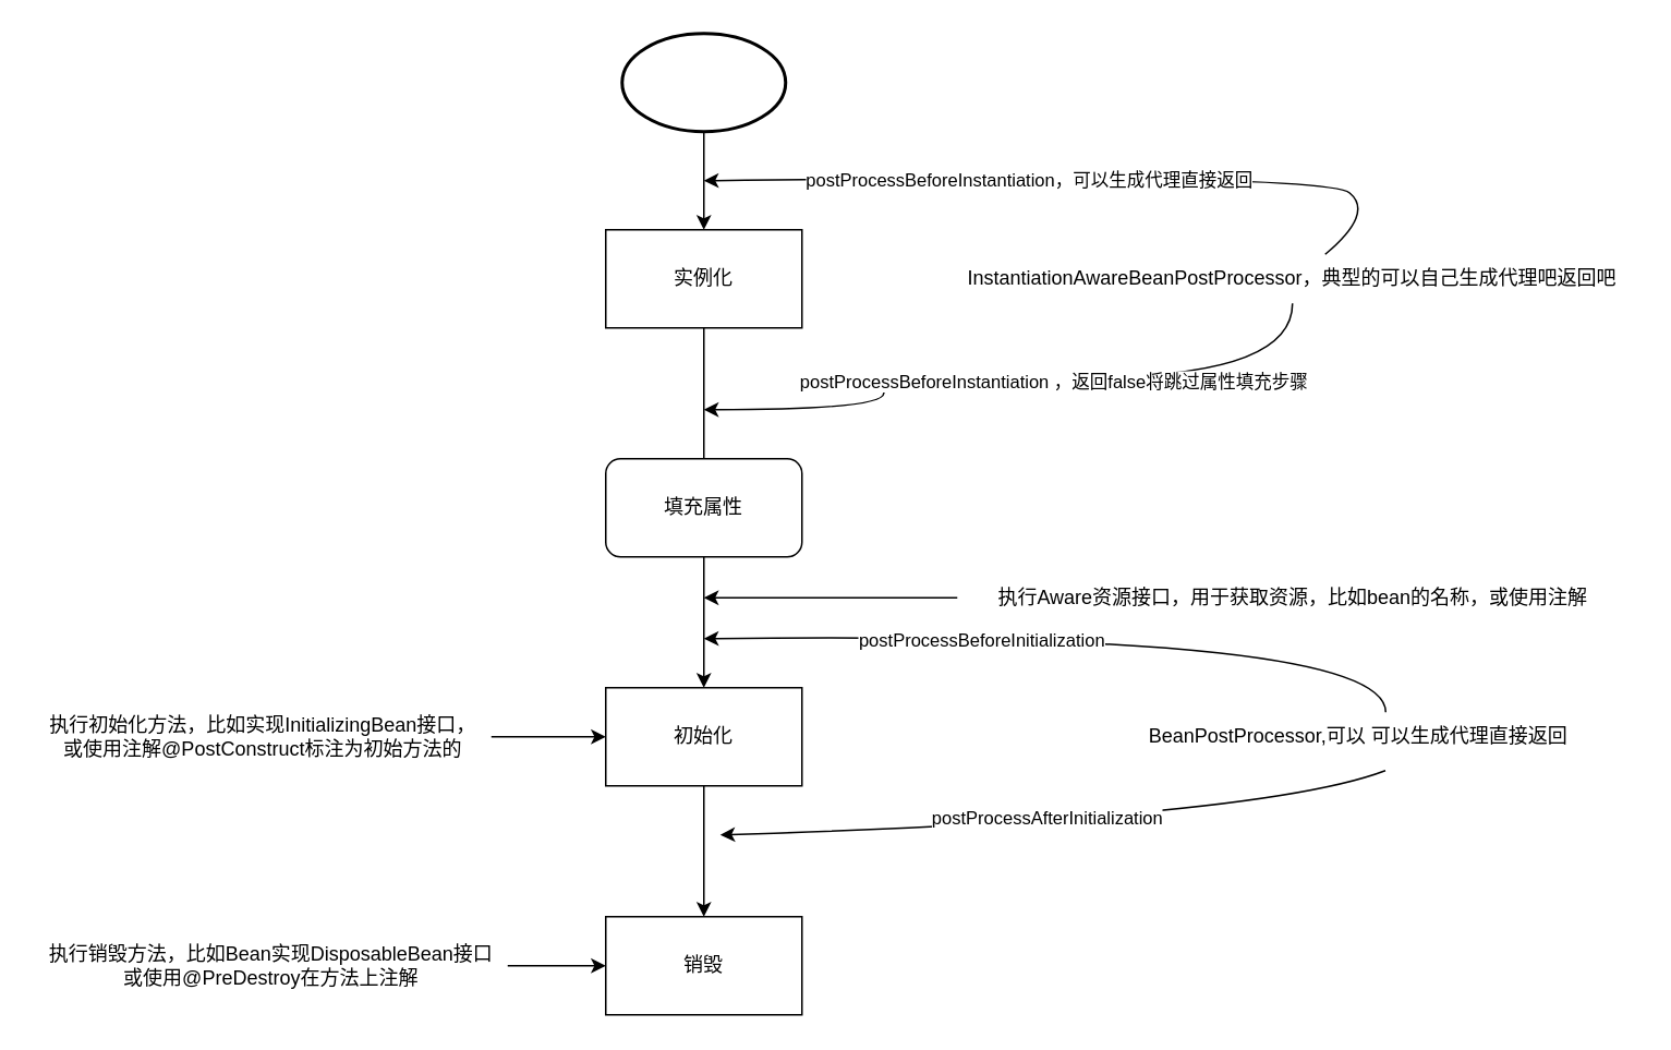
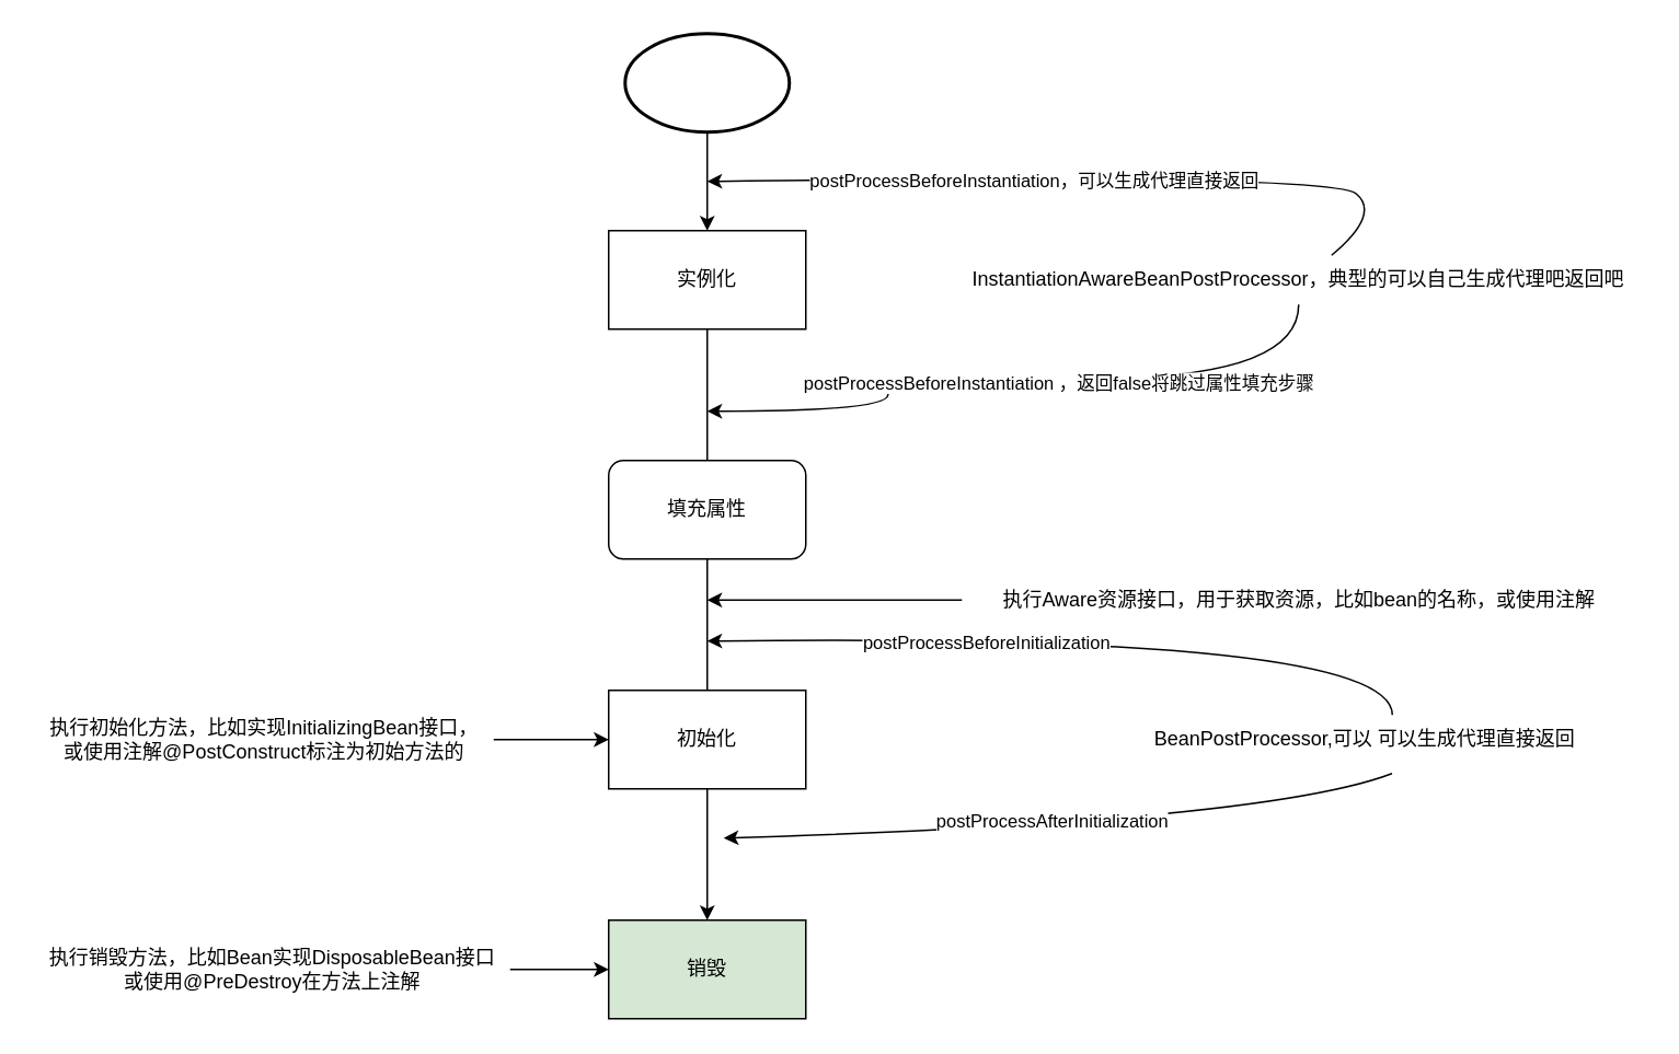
  <mxCell id="0" />
  <mxCell id="1" parent="0" />
  <mxCell id="2" value="" style="edgeStyle=orthogonalEdgeStyle;rounded=0;orthogonalLoop=1;jettySize=auto;html=1;endArrow=none;" parent="1" source="3" target="5" edge="1"><mxGeometry relative="1" as="geometry" /></mxCell>
  <mxCell id="3" value="实例化" style="rounded=0;whiteSpace=wrap;html=1;" parent="1" vertex="1"><mxGeometry x="370" y="140" width="120" height="60" as="geometry" /></mxCell>
- <mxCell id="4" value="" style="edgeStyle=orthogonalEdgeStyle;rounded=0;orthogonalLoop=1;jettySize=auto;html=1;" parent="1" source="5" target="7" edge="1"><mxGeometry relative="1" as="geometry" /></mxCell>
+ <mxCell id="4" value="" style="edgeStyle=orthogonalEdgeStyle;rounded=0;orthogonalLoop=1;jettySize=auto;html=1;endArrow=none;" parent="1" source="5" target="7" edge="1"><mxGeometry relative="1" as="geometry" /></mxCell>
  <mxCell id="5" value="填充属性" style="whiteSpace=wrap;html=1;rounded=1;" parent="1" vertex="1"><mxGeometry x="370" y="280" width="120" height="60" as="geometry" /></mxCell>
  <mxCell id="6" value="" style="edgeStyle=orthogonalEdgeStyle;rounded=0;orthogonalLoop=1;jettySize=auto;html=1;" parent="1" source="7" target="8" edge="1"><mxGeometry relative="1" as="geometry" /></mxCell>
  <mxCell id="7" value="初始化" style="whiteSpace=wrap;html=1;rounded=0;" parent="1" vertex="1"><mxGeometry x="370" y="420" width="120" height="60" as="geometry" /></mxCell>
- <mxCell id="8" value="销毁" style="whiteSpace=wrap;html=1;rounded=0;" parent="1" vertex="1"><mxGeometry x="370" y="560" width="120" height="60" as="geometry" /></mxCell>
+ <mxCell id="8" value="销毁" style="whiteSpace=wrap;html=1;rounded=0;fillColor=#d5e8d4;" parent="1" vertex="1"><mxGeometry x="370" y="560" width="120" height="60" as="geometry" /></mxCell>
  <mxCell id="9" value="" style="edgeStyle=orthogonalEdgeStyle;rounded=0;orthogonalLoop=1;jettySize=auto;html=1;" parent="1" source="10" target="3" edge="1"><mxGeometry relative="1" as="geometry" /></mxCell>
  <mxCell id="10" value="" style="strokeWidth=2;html=1;shape=mxgraph.flowchart.start_1;whiteSpace=wrap;" parent="1" vertex="1"><mxGeometry x="380" y="20" width="100" height="60" as="geometry" /></mxCell>
  <mxCell id="11" style="edgeStyle=orthogonalEdgeStyle;rounded=0;orthogonalLoop=1;jettySize=auto;html=1;exitX=0.5;exitY=1;exitDx=0;exitDy=0;curved=1;" edge="1" parent="1" source="13"><mxGeometry relative="1" as="geometry"><mxPoint x="430" y="250" as="targetPoint" /><Array as="points"><mxPoint x="790" y="230" /><mxPoint x="540" y="230" /><mxPoint x="540" y="250" /></Array></mxGeometry></mxCell>
  <mxCell id="12" value="postProcessBeforeInstantiation ，返回false将跳过属性填充步骤" style="edgeLabel;html=1;align=center;verticalAlign=middle;resizable=0;points=[];" vertex="1" connectable="0" parent="11"><mxGeometry x="-0.097" y="2" relative="1" as="geometry"><mxPoint as="offset" /></mxGeometry></mxCell>
  <mxCell id="13" value="InstantiationAwareBeanPostProcessor，典型的可以自己生成代理吧返回吧" style="text;html=1;strokeColor=none;fillColor=none;align=center;verticalAlign=middle;whiteSpace=wrap;rounded=0;" vertex="1" parent="1"><mxGeometry x="580" y="155" width="420" height="30" as="geometry" /></mxCell>
  <mxCell id="14" value="" style="curved=1;endArrow=classic;html=1;rounded=0;" edge="1" parent="1"><mxGeometry width="50" height="50" relative="1" as="geometry"><mxPoint x="810" y="155" as="sourcePoint" /><mxPoint x="430" y="110" as="targetPoint" /><Array as="points"><mxPoint x="840" y="130" /><mxPoint x="810" y="105" /></Array></mxGeometry></mxCell>
  <mxCell id="15" value="postProcessBeforeInstantiation，可以生成代理直接返回" style="edgeLabel;html=1;align=center;verticalAlign=middle;resizable=0;points=[];" vertex="1" connectable="0" parent="14"><mxGeometry x="0.133" y="2" relative="1" as="geometry"><mxPoint as="offset" /></mxGeometry></mxCell>
  <mxCell id="16" style="edgeStyle=orthogonalEdgeStyle;rounded=0;orthogonalLoop=1;jettySize=auto;html=1;" edge="1" parent="1" source="17"><mxGeometry relative="1" as="geometry"><mxPoint x="430" y="365" as="targetPoint" /></mxGeometry></mxCell>
  <mxCell id="17" value="执行Aware资源接口，用于获取资源，比如bean的名称，或使用注解" style="text;html=1;align=center;verticalAlign=middle;resizable=0;points=[];autosize=1;strokeColor=none;fillColor=none;" vertex="1" parent="1"><mxGeometry x="585" y="350" width="410" height="30" as="geometry" /></mxCell>
  <mxCell id="18" value="BeanPostProcessor,可以 可以生成代理直接返回" style="text;html=1;align=center;verticalAlign=middle;resizable=0;points=[];autosize=1;strokeColor=none;fillColor=none;" vertex="1" parent="1"><mxGeometry x="665" y="435" width="330" height="30" as="geometry" /></mxCell>
  <mxCell id="19" value="" style="curved=1;endArrow=classic;html=1;rounded=0;" edge="1" parent="1"><mxGeometry width="50" height="50" relative="1" as="geometry"><mxPoint x="847" y="435" as="sourcePoint" /><mxPoint x="430" y="390" as="targetPoint" /><Array as="points"><mxPoint x="847" y="385" /></Array></mxGeometry></mxCell>
  <mxCell id="20" value="postProcessBeforeInitialization" style="edgeLabel;html=1;align=center;verticalAlign=middle;resizable=0;points=[];" vertex="1" connectable="0" parent="19"><mxGeometry x="0.277" y="3" relative="1" as="geometry"><mxPoint as="offset" /></mxGeometry></mxCell>
  <mxCell id="21" value="" style="curved=1;endArrow=classic;html=1;rounded=0;exitX=0.551;exitY=1.189;exitDx=0;exitDy=0;exitPerimeter=0;" edge="1" parent="1" source="18"><mxGeometry width="50" height="50" relative="1" as="geometry"><mxPoint x="770" y="550" as="sourcePoint" /><mxPoint x="440" y="510" as="targetPoint" /><Array as="points"><mxPoint x="770" y="500" /></Array></mxGeometry></mxCell>
  <mxCell id="22" value="postProcessAfterInitialization" style="edgeLabel;html=1;align=center;verticalAlign=middle;resizable=0;points=[];" vertex="1" connectable="0" parent="21"><mxGeometry x="0.032" y="-4" relative="1" as="geometry"><mxPoint as="offset" /></mxGeometry></mxCell>
  <mxCell id="23" style="edgeStyle=orthogonalEdgeStyle;rounded=0;orthogonalLoop=1;jettySize=auto;html=1;entryX=0;entryY=0.5;entryDx=0;entryDy=0;" edge="1" parent="1" source="24" target="7"><mxGeometry relative="1" as="geometry" /></mxCell>
  <mxCell id="24" value="执行初始化方法，比如实现InitializingBean接口，&lt;br&gt;或使用注解@PostConstruct标注为初始方法的" style="text;html=1;align=center;verticalAlign=middle;resizable=0;points=[];autosize=1;strokeColor=none;fillColor=none;" vertex="1" parent="1"><mxGeometry y="430" width="280" height="40" as="geometry" x="20" /></mxCell>
  <mxCell id="25" style="edgeStyle=orthogonalEdgeStyle;rounded=0;orthogonalLoop=1;jettySize=auto;html=1;entryX=0;entryY=0.5;entryDx=0;entryDy=0;" edge="1" parent="1" source="26" target="8"><mxGeometry relative="1" as="geometry" /></mxCell>
  <mxCell id="26" value="执行销毁方法，比如Bean实现DisposableBean接口&lt;br&gt;或使用@PreDestroy在方法上注解" style="text;html=1;align=center;verticalAlign=middle;resizable=0;points=[];autosize=1;strokeColor=none;fillColor=none;" vertex="1" parent="1"><mxGeometry y="570" width="290" height="40" as="geometry" x="20" /></mxCell>
